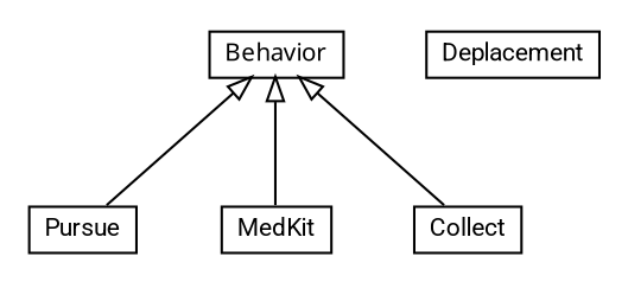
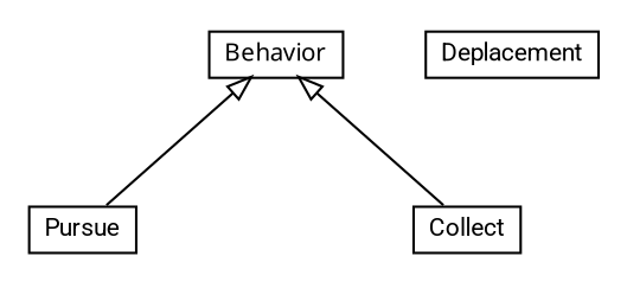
  digraph {
    fontname=Roboto
    nodesep=0.25
    ranksep=0.5
    node [fontcolor=black fontname=Roboto fontsize=10.0 shape=plaintext]
    edge [arrowtail=empty dir=back fontname=Roboto fontsize=10 headport=p labelfontname=arial labelfontsize=10 tailport=p]
    n1 [label=<<table title="com.mycompany.test1.Pursue" border="0" cellborder="1" cellspacing="0" cellpadding="2" port="p" href="./Pursue.html"> 		<tr><td><table border="0" cellspacing="0" cellpadding="1"> <tr><td align="center" balign="center"> Pursue </td></tr> 		</table></td></tr> 		</table>>]
-   n2 [label=<<table title="com.mycompany.test1.MedKit" border="0" cellborder="1" cellspacing="0" cellpadding="2" port="p" href="./MedKit.html"> 		<tr><td><table border="0" cellspacing="0" cellpadding="1"> <tr><td align="center" balign="center"> MedKit </td></tr> 		</table></td></tr> 		</table>>]
    n3 [label=<<table title="com.mycompany.test1.Deplacement" border="0" cellborder="1" cellspacing="0" cellpadding="2" port="p" href="./Deplacement.html"> 		<tr><td><table border="0" cellspacing="0" cellpadding="1"> <tr><td align="center" balign="center"> Deplacement </td></tr> 		</table></td></tr> 		</table>>]
    n4 [label=<<table title="com.mycompany.test1.Collect" border="0" cellborder="1" cellspacing="0" cellpadding="2" port="p" href="./Collect.html"> 		<tr><td><table border="0" cellspacing="0" cellpadding="1"> <tr><td align="center" balign="center"> Collect </td></tr> 		</table></td></tr> 		</table>>]
    n5 [label=<<table title="com.mycompany.test1.Behavior" border="0" cellborder="1" cellspacing="0" cellpadding="2" port="p" href="./Behavior.html"> 		<tr><td><table border="0" cellspacing="0" cellpadding="1"> <tr><td align="center" balign="center"><font face="ariali"> Behavior </font></td></tr> 		</table></td></tr> 		</table>>]
    n5 -> n1
-   n5 -> n2
    n5 -> n4
  }
